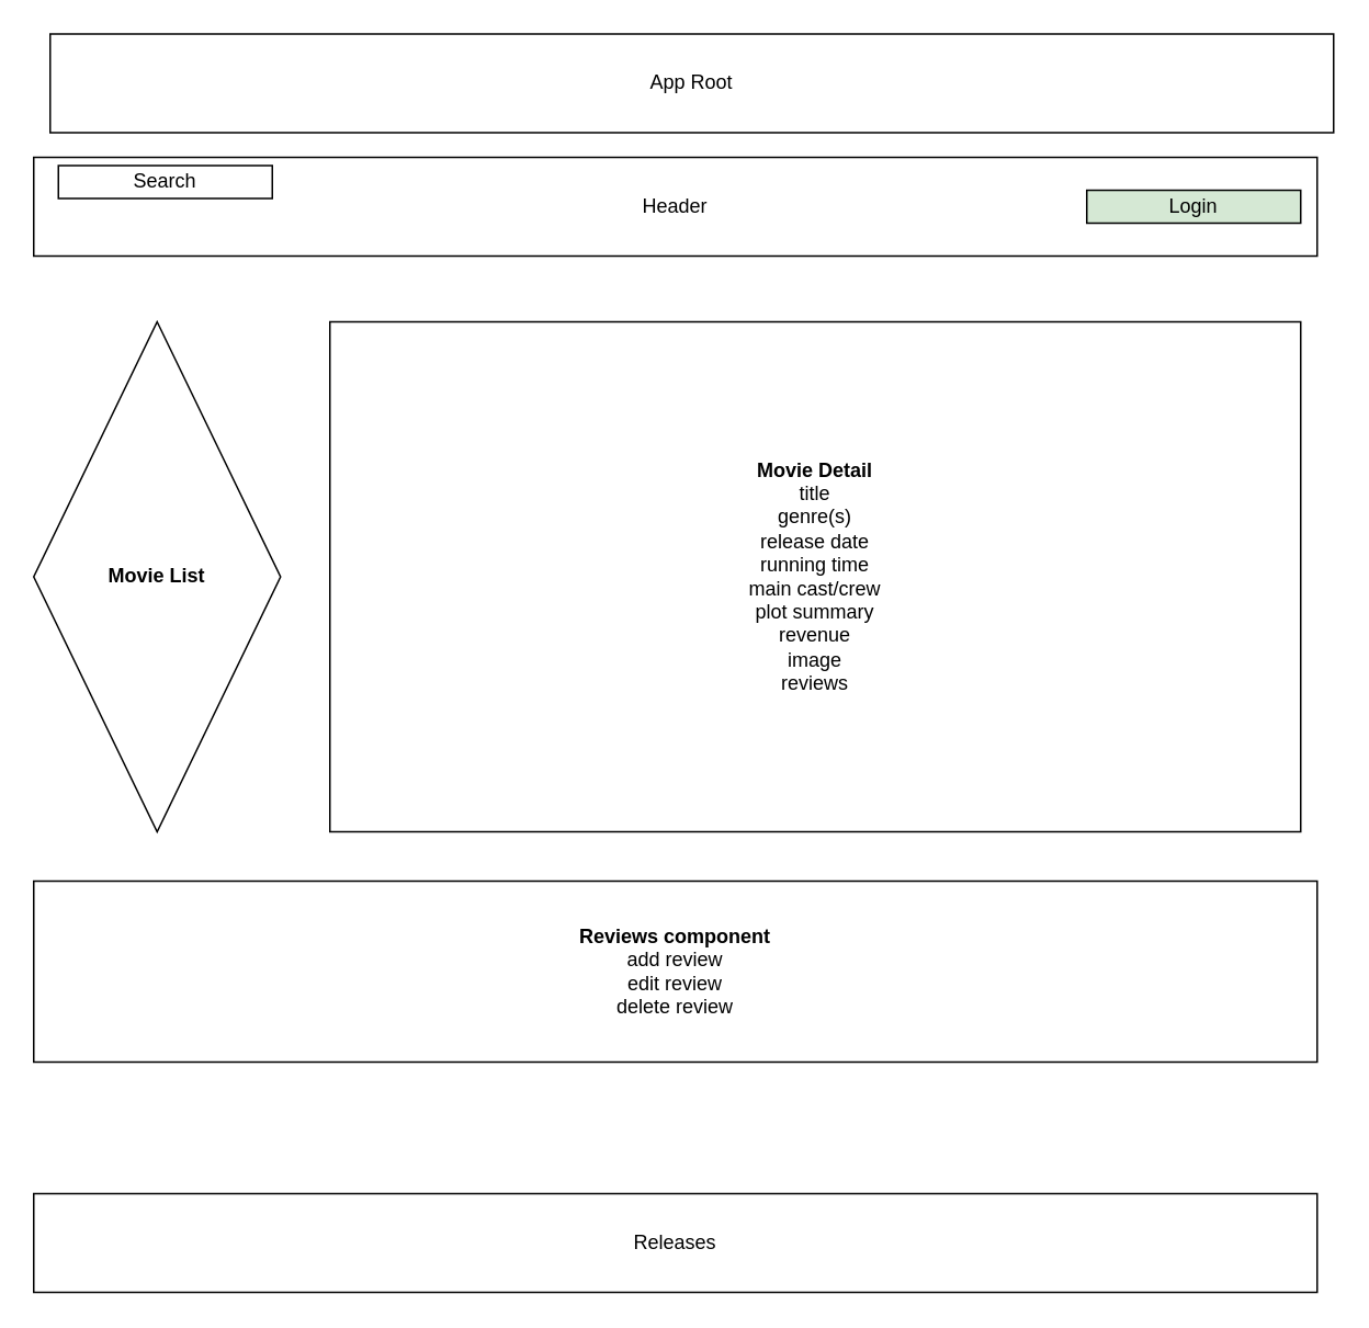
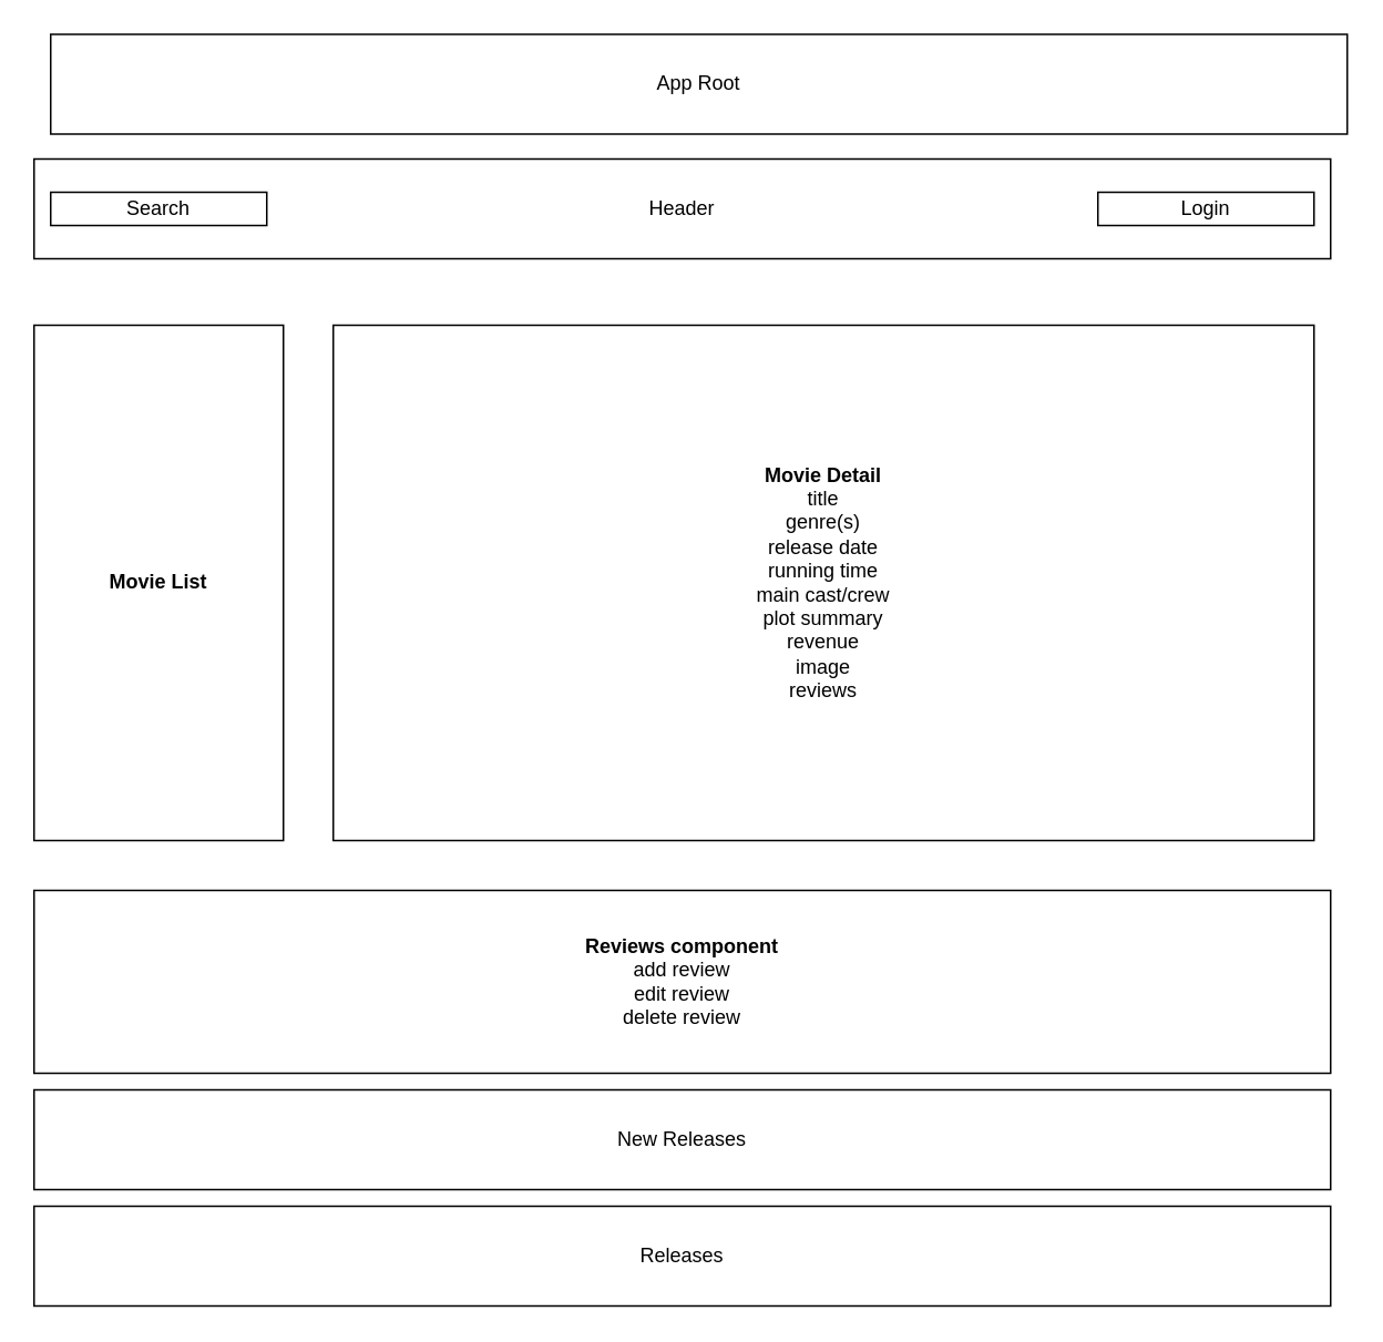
  <mxCell id="0" />
  <mxCell id="1" parent="0" />
  <mxCell id="2" value="App Root" style="rounded=0;whiteSpace=wrap;html=1;" vertex="1" parent="1"><mxGeometry x="30" y="20" width="780" height="60" as="geometry" /></mxCell>
  <mxCell id="3" value="Header" style="rounded=0;whiteSpace=wrap;html=1;" vertex="1" parent="1"><mxGeometry x="20" y="95" width="780" height="60" as="geometry" /></mxCell>
- <mxCell id="4" value="Search" style="rounded=0;whiteSpace=wrap;html=1;" vertex="1" parent="1"><mxGeometry x="35" y="100" width="130" height="20" as="geometry" /></mxCell>
- <mxCell id="5" value="&lt;div&gt;Login&lt;/div&gt;" style="rounded=0;whiteSpace=wrap;html=1;fillColor=#d5e8d4;" vertex="1" parent="1"><mxGeometry x="660" y="115" width="130" height="20" as="geometry" /></mxCell>
- <mxCell id="6" value="&lt;b&gt;Movie List&lt;/b&gt;" style="rhombus;whiteSpace=wrap;html=1;" vertex="1" parent="1"><mxGeometry x="20" y="195" width="150" height="310" as="geometry" /></mxCell>
+ <mxCell id="4" value="Search" style="rounded=0;whiteSpace=wrap;html=1;" vertex="1" parent="1"><mxGeometry x="30" y="115" width="130" height="20" as="geometry" /></mxCell>
+ <mxCell id="5" value="&lt;div&gt;Login&lt;/div&gt;" style="rounded=0;whiteSpace=wrap;html=1;" vertex="1" parent="1"><mxGeometry x="660" y="115" width="130" height="20" as="geometry" /></mxCell>
+ <mxCell id="6" value="&lt;b&gt;Movie List&lt;/b&gt;" style="rounded=0;whiteSpace=wrap;html=1;" vertex="1" parent="1"><mxGeometry x="20" y="195" width="150" height="310" as="geometry" /></mxCell>
  <mxCell id="7" value="&lt;div&gt;&lt;b&gt;Movie Detail&lt;/b&gt;&lt;/div&gt;&lt;div&gt;title&lt;/div&gt;&lt;div&gt;genre(s)&lt;br&gt;&lt;/div&gt;&lt;div&gt;release date&lt;/div&gt;&lt;div&gt;running time&lt;/div&gt;&lt;div&gt;main cast/crew&lt;/div&gt;&lt;div&gt;plot summary&lt;br&gt;&lt;/div&gt;&lt;div&gt;revenue&lt;/div&gt;&lt;div&gt;image&lt;/div&gt;&lt;div&gt;reviews&lt;br&gt;&lt;/div&gt;" style="rounded=0;whiteSpace=wrap;html=1;" vertex="1" parent="1"><mxGeometry x="200" y="195" width="590" height="310" as="geometry" /></mxCell>
  <mxCell id="8" value="Releases" style="rounded=0;whiteSpace=wrap;html=1;" vertex="1" parent="1"><mxGeometry x="20" y="725" width="780" height="60" as="geometry" /></mxCell>
  <mxCell id="9" value="&lt;div&gt;&lt;b&gt;Reviews component&lt;/b&gt;&lt;/div&gt;&lt;div&gt;add review&lt;/div&gt;&lt;div&gt;edit review&lt;/div&gt;&lt;div&gt;delete review&lt;br&gt;&lt;/div&gt;" style="rounded=0;whiteSpace=wrap;html=1;" vertex="1" parent="1"><mxGeometry x="20" y="535" width="780" height="110" as="geometry" /></mxCell>
+ <mxCell id="10" value="New Releases" style="rounded=0;whiteSpace=wrap;html=1;" vertex="1" parent="1"><mxGeometry x="20" y="655" width="780" height="60" as="geometry" /></mxCell>
